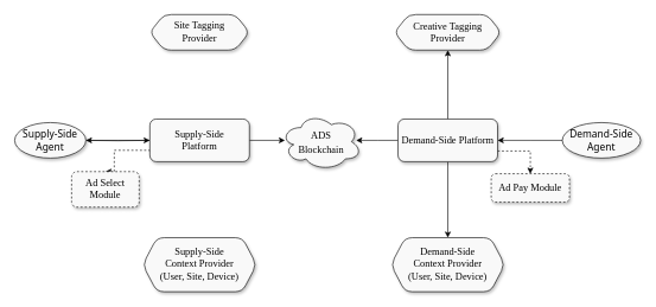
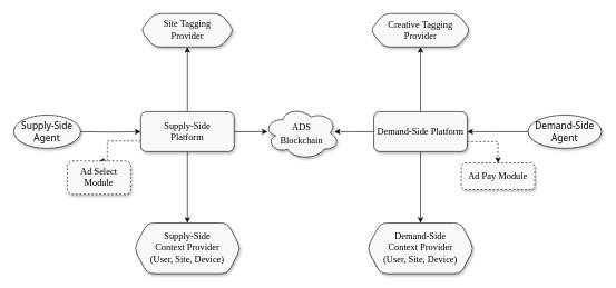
  <mxCell id="0" />
  <mxCell id="1" parent="0" />
  <mxCell id="2" style="edgeStyle=orthogonalEdgeStyle;rounded=0;orthogonalLoop=1;jettySize=auto;html=1;exitX=0;exitY=0.5;exitDx=0;exitDy=0;" parent="1" source="11" edge="1"><mxGeometry relative="1" as="geometry"><mxPoint x="500" y="197" as="targetPoint" /></mxGeometry></mxCell>
+ <mxCell id="3" style="edgeStyle=orthogonalEdgeStyle;rounded=0;orthogonalLoop=1;jettySize=auto;html=1;entryX=0.5;entryY=1;entryDx=0;entryDy=0;fontColor=#000000;strokeColor=#000000;shadow=0;" parent="1" source="7" target="13" edge="1"><mxGeometry relative="1" as="geometry" /></mxCell>
  <mxCell id="4" style="edgeStyle=orthogonalEdgeStyle;rounded=0;orthogonalLoop=1;jettySize=auto;html=1;entryX=0.5;entryY=0;entryDx=0;entryDy=0;exitX=0;exitY=0.75;exitDx=0;exitDy=0;fontColor=#000000;strokeColor=#000000;shadow=0;dashed=1;" parent="1" source="7" target="14" edge="1"><mxGeometry relative="1" as="geometry"><Array as="points"><mxPoint x="160" y="211" /></Array></mxGeometry></mxCell>
- <mxCell id="5" style="edgeStyle=orthogonalEdgeStyle;rounded=0;orthogonalLoop=1;jettySize=auto;html=1;fontColor=#000000;strokeColor=#000000;shadow=0;" parent="1" source="7" target="20" edge="1"><mxGeometry relative="1" as="geometry"><mxPoint x="280" y="320" as="targetPoint" /></mxGeometry></mxCell>
+ <mxCell id="5" style="edgeStyle=orthogonalEdgeStyle;rounded=0;orthogonalLoop=1;jettySize=auto;html=1;fontColor=#000000;strokeColor=#000000;shadow=0;" parent="1" source="7" target="16" edge="1"><mxGeometry relative="1" as="geometry"><mxPoint x="280" y="320" as="targetPoint" /></mxGeometry></mxCell>
  <mxCell id="6" style="edgeStyle=orthogonalEdgeStyle;rounded=0;orthogonalLoop=1;jettySize=auto;html=1;entryX=0.051;entryY=0.475;entryDx=0;entryDy=0;entryPerimeter=0;" parent="1" source="7" target="18" edge="1"><mxGeometry relative="1" as="geometry" /></mxCell>
  <mxCell id="7" value="&lt;span style=&quot;text-align: start;&quot;&gt;&lt;font face=&quot;Tahoma&quot; style=&quot;font-size: 14px;&quot;&gt;Supply-Side &lt;br&gt;Platform&lt;/font&gt;&lt;/span&gt;" style="rounded=1;whiteSpace=wrap;html=1;shadow=1;glass=0;fontColor=#000000;strokeColor=#000000;fillColor=#F9F9F9;" parent="1" vertex="1"><mxGeometry x="210" y="167" width="140" height="60" as="geometry" /></mxCell>
  <mxCell id="8" style="edgeStyle=orthogonalEdgeStyle;rounded=0;orthogonalLoop=1;jettySize=auto;html=1;entryX=0.5;entryY=1;entryDx=0;entryDy=0;fontColor=#000000;strokeColor=#000000;shadow=0;" parent="1" source="11" target="12" edge="1"><mxGeometry relative="1" as="geometry" /></mxCell>
  <mxCell id="9" style="edgeStyle=orthogonalEdgeStyle;rounded=0;orthogonalLoop=1;jettySize=auto;html=1;exitX=1;exitY=0.75;exitDx=0;exitDy=0;fontColor=#000000;strokeColor=#000000;shadow=0;dashed=1;" parent="1" source="11" target="15" edge="1"><mxGeometry relative="1" as="geometry" /></mxCell>
  <mxCell id="10" style="edgeStyle=orthogonalEdgeStyle;rounded=0;orthogonalLoop=1;jettySize=auto;html=1;fontColor=#000000;strokeColor=#000000;shadow=0;" parent="1" source="11" target="17" edge="1"><mxGeometry relative="1" as="geometry"><mxPoint x="630" y="320" as="targetPoint" /></mxGeometry></mxCell>
  <mxCell id="11" value="&lt;span style=&quot;border-color: var(--border-color); text-align: start;&quot;&gt;&lt;font face=&quot;Tahoma&quot; style=&quot;border-color: var(--border-color); font-size: 14px;&quot;&gt;Demand-Side Platform&lt;/font&gt;&lt;/span&gt;" style="rounded=1;whiteSpace=wrap;html=1;fontColor=#000000;strokeColor=#000000;shadow=1;fillColor=#F9F9F9;" parent="1" vertex="1"><mxGeometry x="559" y="167" width="140" height="60" as="geometry" /></mxCell>
  <mxCell id="12" value="&lt;span style=&quot;text-align: start;&quot;&gt;&lt;font face=&quot;Tahoma&quot; style=&quot;font-size: 14px;&quot;&gt;Creative Tagging Provider&lt;/font&gt;&lt;/span&gt;&lt;b&gt;&lt;br&gt;&lt;/b&gt;" style="shape=hexagon;perimeter=hexagonPerimeter2;whiteSpace=wrap;html=1;fixedSize=1;fontColor=#000000;strokeColor=#000000;shadow=1;fillColor=#F9F9F9;rounded=1;" parent="1" vertex="1"><mxGeometry x="554" y="20" width="150" height="50" as="geometry" /></mxCell>
  <mxCell id="13" value="&lt;font face=&quot;Tahoma&quot;&gt;&lt;font style=&quot;font-size: 14px;&quot;&gt;Site Tagging&lt;br&gt;&lt;/font&gt;&lt;span style=&quot;font-size: 14px; text-align: start;&quot;&gt;Provider&lt;/span&gt;&lt;/font&gt;&lt;span style=&quot;font-family: &amp;quot;HCo Gotham&amp;quot;, system-ui, -apple-system, &amp;quot;Segoe UI&amp;quot;, Roboto, &amp;quot;Helvetica Neue&amp;quot;, Arial, &amp;quot;Noto Sans&amp;quot;, &amp;quot;Liberation Sans&amp;quot;, sans-serif, &amp;quot;Apple Color Emoji&amp;quot;, &amp;quot;Segoe UI Emoji&amp;quot;, &amp;quot;Segoe UI Symbol&amp;quot;, &amp;quot;Noto Color Emoji&amp;quot;; text-align: start;&quot;&gt;&lt;font style=&quot;font-size: 14px;&quot;&gt;&lt;br&gt;&lt;/font&gt;&lt;/span&gt;" style="shape=hexagon;perimeter=hexagonPerimeter2;whiteSpace=wrap;html=1;fixedSize=1;fontColor=#000000;strokeColor=#000000;shadow=1;fillColor=#F9F9F9;rounded=1;" parent="1" vertex="1"><mxGeometry x="210" y="20" width="140" height="50" as="geometry" /></mxCell>
  <mxCell id="14" value="&lt;span style=&quot;border-color: var(--border-color); text-align: start;&quot;&gt;&lt;font face=&quot;Tahoma&quot; style=&quot;border-color: var(--border-color); font-size: 14px;&quot;&gt;Ad Select Module&lt;/font&gt;&lt;/span&gt;" style="rounded=1;whiteSpace=wrap;html=1;fontColor=#000000;strokeColor=#000000;shadow=1;fillColor=#F9F9F9;dashed=1;" parent="1" vertex="1"><mxGeometry x="100" y="241" width="95" height="50" as="geometry" /></mxCell>
  <mxCell id="15" value="&lt;span style=&quot;border-color: var(--border-color); text-align: start;&quot;&gt;&lt;font face=&quot;Tahoma&quot; style=&quot;border-color: var(--border-color); font-size: 14px;&quot;&gt;Ad Pay Module&lt;/font&gt;&lt;/span&gt;" style="rounded=1;whiteSpace=wrap;html=1;fontColor=#000000;strokeColor=#000000;shadow=1;fillColor=#F9F9F9;dashed=1;" parent="1" vertex="1"><mxGeometry x="690" y="244" width="110" height="40" as="geometry" /></mxCell>
  <mxCell id="16" value="&lt;font face=&quot;Tahoma&quot; style=&quot;font-size: 14px;&quot;&gt;&lt;font style=&quot;&quot;&gt;Supply-Side Context&amp;nbsp;&lt;span style=&quot;text-align: start;&quot;&gt;Provider&lt;/span&gt;&lt;span style=&quot;text-align: start;&quot;&gt;&lt;br&gt;&lt;/span&gt;&lt;/font&gt;(User, Site, Device)&lt;/font&gt;" style="shape=hexagon;perimeter=hexagonPerimeter2;whiteSpace=wrap;html=1;fixedSize=1;fontColor=#000000;strokeColor=#000000;shadow=1;fillColor=#F9F9F9;rounded=1;" parent="1" vertex="1"><mxGeometry x="200" y="334" width="160" height="76" as="geometry" /></mxCell>
  <mxCell id="17" value="&lt;font face=&quot;Tahoma&quot; style=&quot;font-size: 14px;&quot;&gt;&lt;font style=&quot;&quot;&gt;Demand-Side Context&amp;nbsp;&lt;span style=&quot;text-align: start;&quot;&gt;Provider&lt;/span&gt;&lt;span style=&quot;text-align: start;&quot;&gt;&lt;br&gt;&lt;/span&gt;&lt;/font&gt;(User, Site, Device)&lt;/font&gt;" style="shape=hexagon;perimeter=hexagonPerimeter2;whiteSpace=wrap;html=1;fixedSize=1;fontColor=#000000;strokeColor=#000000;shadow=1;fillColor=#F9F9F9;rounded=1;" parent="1" vertex="1"><mxGeometry x="549" y="334" width="160" height="76" as="geometry" /></mxCell>
  <mxCell id="18" value="&lt;font face=&quot;Tahoma&quot; style=&quot;font-size: 14px;&quot; color=&quot;#000000&quot;&gt;ADS&lt;br style=&quot;border-color: var(--border-color); text-align: start;&quot;&gt;&lt;span style=&quot;text-align: start;&quot;&gt;Blockchain&lt;/span&gt;&lt;/font&gt;" style="ellipse;shape=cloud;whiteSpace=wrap;html=1;rounded=1;shadow=1;fontSize=16;fontColor=#999999;fillColor=#F9F9F9;" parent="1" vertex="1"><mxGeometry x="394.25" y="159" width="113.5" height="80" as="geometry" /></mxCell>
  <mxCell id="19" style="edgeStyle=orthogonalEdgeStyle;rounded=0;orthogonalLoop=1;jettySize=auto;html=1;entryX=1;entryY=0.5;entryDx=0;entryDy=0;startArrow=classic;startFill=1;endArrow=none;endFill=0;fontColor=#000000;strokeColor=#000000;shadow=0;" edge="1" parent="1" target="20"><mxGeometry relative="1" as="geometry"><mxPoint x="210" y="197" as="sourcePoint" /></mxGeometry></mxCell>
  <mxCell id="20" value="&lt;span style=&quot;font-family: &amp;quot;HCo Gotham&amp;quot;, system-ui, -apple-system, &amp;quot;Segoe UI&amp;quot;, Roboto, &amp;quot;Helvetica Neue&amp;quot;, Arial, &amp;quot;Noto Sans&amp;quot;, &amp;quot;Liberation Sans&amp;quot;, sans-serif, &amp;quot;Apple Color Emoji&amp;quot;, &amp;quot;Segoe UI Emoji&amp;quot;, &amp;quot;Segoe UI Symbol&amp;quot;, &amp;quot;Noto Color Emoji&amp;quot;; text-align: start;&quot;&gt;&lt;font style=&quot;font-size: 14px;&quot;&gt;Supply-Side Agent&lt;/font&gt;&lt;/span&gt;" style="ellipse;whiteSpace=wrap;html=1;fontColor=#000000;strokeColor=#000000;shadow=1;fillColor=#F9F9F9;" vertex="1" parent="1"><mxGeometry x="20" y="172" width="100" height="50" as="geometry" /></mxCell>
  <mxCell id="21" style="edgeStyle=orthogonalEdgeStyle;rounded=0;orthogonalLoop=1;jettySize=auto;html=1;entryX=1;entryY=0.5;entryDx=0;entryDy=0;fontColor=#000000;strokeColor=#000000;shadow=0;" edge="1" parent="1" source="22"><mxGeometry relative="1" as="geometry"><mxPoint x="699" y="197" as="targetPoint" /></mxGeometry></mxCell>
  <mxCell id="22" value="&lt;span style=&quot;border-color: var(--border-color); font-family: &amp;quot;HCo Gotham&amp;quot;, system-ui, -apple-system, &amp;quot;Segoe UI&amp;quot;, Roboto, &amp;quot;Helvetica Neue&amp;quot;, Arial, &amp;quot;Noto Sans&amp;quot;, &amp;quot;Liberation Sans&amp;quot;, sans-serif, &amp;quot;Apple Color Emoji&amp;quot;, &amp;quot;Segoe UI Emoji&amp;quot;, &amp;quot;Segoe UI Symbol&amp;quot;, &amp;quot;Noto Color Emoji&amp;quot;; text-align: start;&quot;&gt;&lt;font style=&quot;border-color: var(--border-color); font-size: 14px;&quot;&gt;Demand-Side Agent&lt;/font&gt;&lt;/span&gt;" style="ellipse;whiteSpace=wrap;html=1;fontColor=#000000;strokeColor=#000000;shadow=1;fillColor=#F9F9F9;" vertex="1" parent="1"><mxGeometry x="790" y="172" width="110" height="50" as="geometry" /></mxCell>
